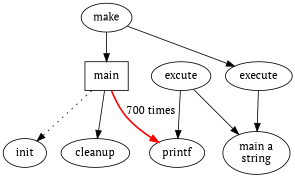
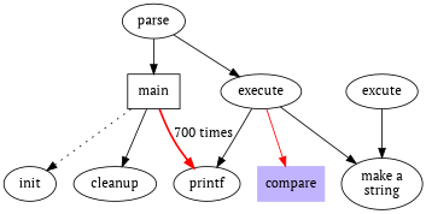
  digraph {
    fontname="PT Serif"
    node [fontname="PT Serif"]
    edge [fontname="PT Serif"]
    main [shape=box]
    init
    cleanup
    printf
-   parse [label=make]
+   parse
    execute
-   n8 [label="main a\nstring"]
+   compare [color=".7,.3,1.0" shape=box style=filled]
+   n8 [label="make a\nstring"]
    excute
    main -> init [style=dotted]
    main -> cleanup
    main -> printf [color=red label="700 times" style=bold]
    parse -> main [weight=8]
    parse -> execute
+   execute -> compare [color=red]
    execute -> n8
-   excute -> printf
+   execute -> printf
    excute -> n8
  }
